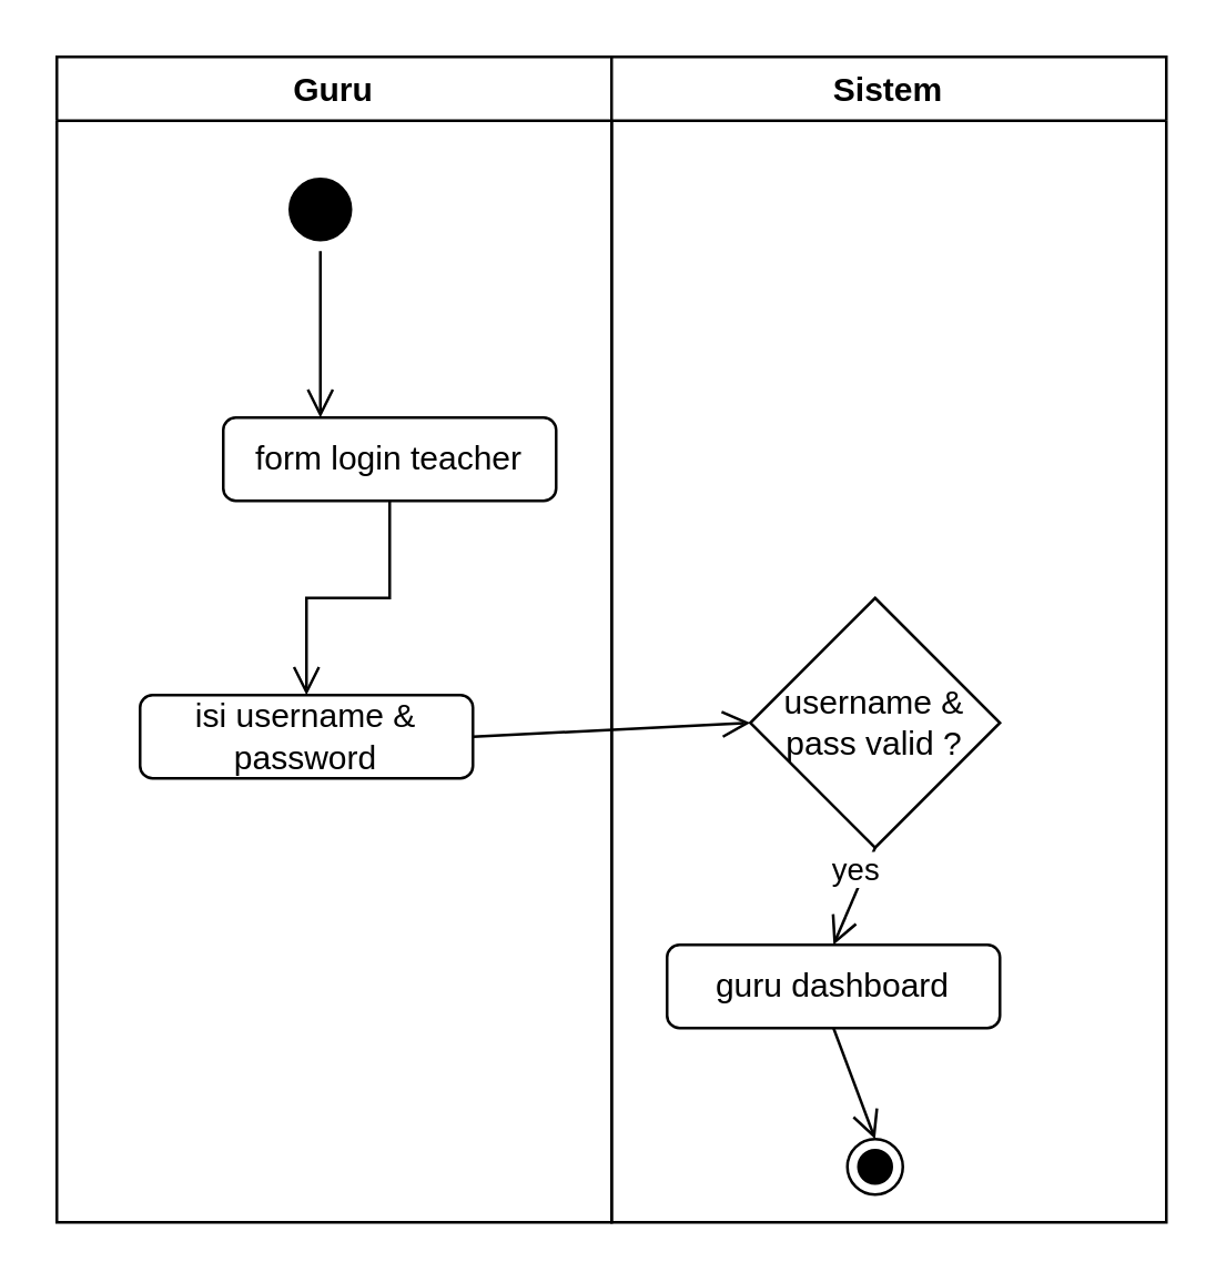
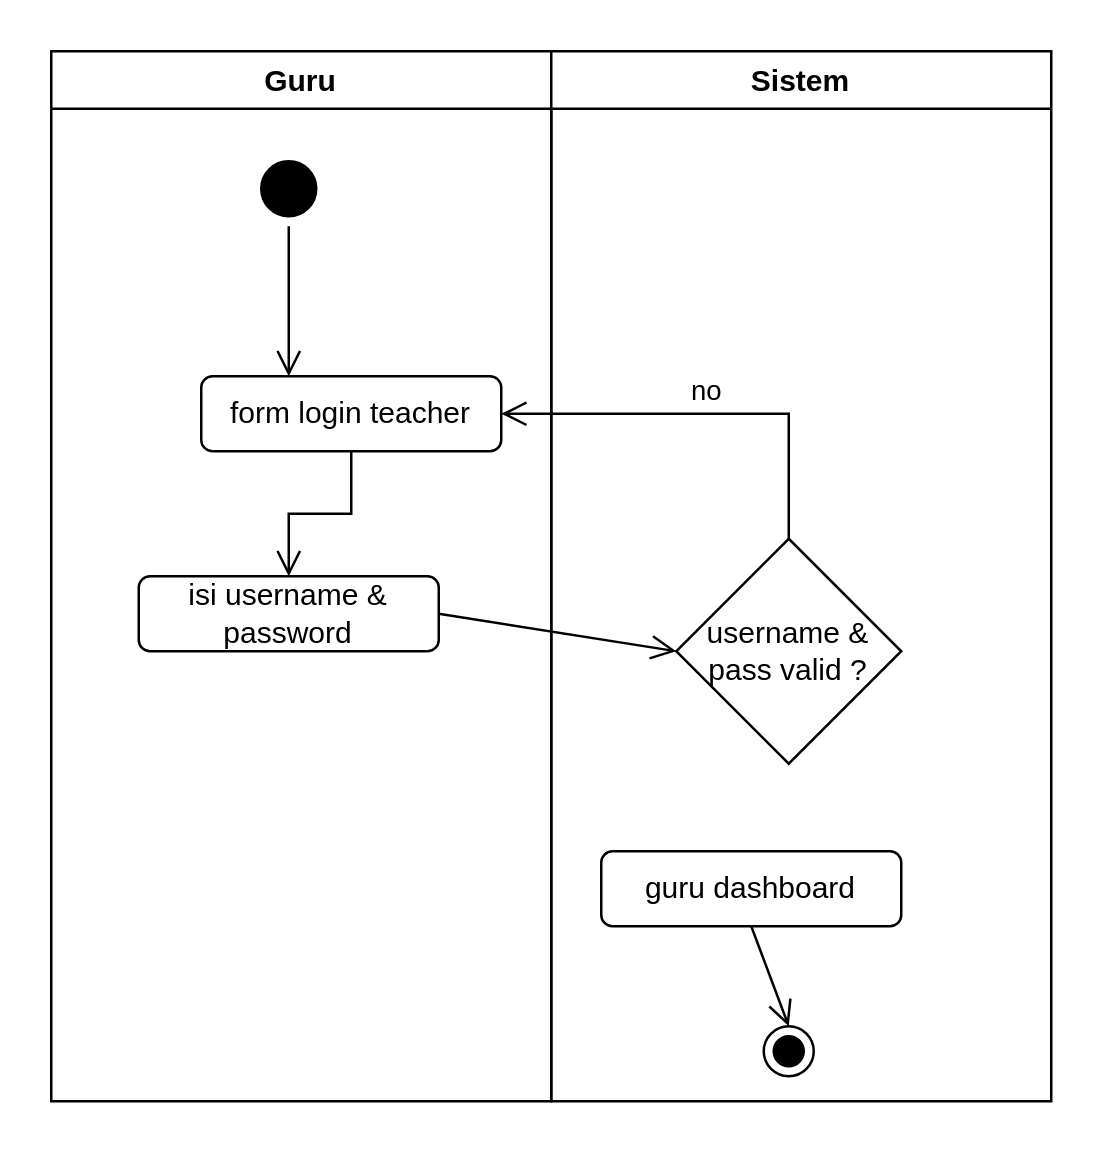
  <mxCell id="0" />
  <mxCell id="1" parent="0" />
  <mxCell id="2" value="Guru" style="swimlane;" vertex="1" parent="1"><mxGeometry x="20" y="20" width="200" height="420" as="geometry" /></mxCell>
  <mxCell id="3" value="" style="ellipse;html=1;shape=startState;fillColor=#000000;strokeColor=#000000;" vertex="1" parent="2"><mxGeometry x="80" y="40" width="30" height="30" as="geometry" /></mxCell>
  <mxCell id="4" value="" style="edgeStyle=orthogonalEdgeStyle;html=1;verticalAlign=bottom;endArrow=open;endSize=8;strokeColor=#000000;rounded=0;" edge="1" parent="2" source="3"><mxGeometry relative="1" as="geometry"><mxPoint x="95" y="130" as="targetPoint" /></mxGeometry></mxCell>
  <mxCell id="5" value="form login teacher" style="rounded=1;whiteSpace=wrap;html=1;strokeColor=#000000;" vertex="1" parent="2"><mxGeometry x="60" y="130" width="120" height="30" as="geometry" /></mxCell>
- <mxCell id="6" value="isi username &amp;amp; password" style="rounded=1;whiteSpace=wrap;html=1;strokeColor=#000000;" vertex="1" parent="2"><mxGeometry x="30" y="230" width="120" height="30" as="geometry" /></mxCell>
+ <mxCell id="6" value="isi username &amp;amp; password" style="rounded=1;whiteSpace=wrap;html=1;strokeColor=#000000;" vertex="1" parent="2"><mxGeometry x="35" y="210" width="120" height="30" as="geometry" /></mxCell>
  <mxCell id="7" value="" style="edgeStyle=orthogonalEdgeStyle;html=1;verticalAlign=bottom;endArrow=open;endSize=8;strokeColor=#000000;rounded=0;entryX=0.5;entryY=0;entryDx=0;entryDy=0;exitX=0.5;exitY=1;exitDx=0;exitDy=0;" edge="1" parent="2" source="5" target="6"><mxGeometry relative="1" as="geometry"><mxPoint x="105" y="140" as="targetPoint" /><mxPoint x="105" y="80" as="sourcePoint" /></mxGeometry></mxCell>
  <mxCell id="8" value="Sistem" style="swimlane;" vertex="1" parent="1"><mxGeometry x="220" y="20" width="200" height="420" as="geometry" /></mxCell>
  <mxCell id="9" value="guru dashboard" style="rounded=1;whiteSpace=wrap;html=1;strokeColor=#000000;" vertex="1" parent="8"><mxGeometry x="20" y="320" width="120" height="30" as="geometry" /></mxCell>
  <mxCell id="10" value="" style="ellipse;html=1;shape=endState;fillColor=#000000;strokeColor=#000000;" vertex="1" parent="8"><mxGeometry x="85" y="390" width="20" height="20" as="geometry" /></mxCell>
  <mxCell id="11" value="" style="html=1;verticalAlign=bottom;endArrow=open;endSize=8;strokeColor=#000000;rounded=0;entryX=0.5;entryY=0;entryDx=0;entryDy=0;exitX=0.5;exitY=1;exitDx=0;exitDy=0;" edge="1" parent="8" source="9" target="10"><mxGeometry relative="1" as="geometry"><mxPoint x="105" y="330" as="targetPoint" /><mxPoint x="105" y="280" as="sourcePoint" /></mxGeometry></mxCell>
  <mxCell id="12" value="username &amp;amp; pass valid ?" style="rhombus;whiteSpace=wrap;html=1;strokeColor=#000000;" vertex="1" parent="1"><mxGeometry x="270" y="215" width="90" height="90" as="geometry" /></mxCell>
  <mxCell id="13" value="" style="html=1;verticalAlign=bottom;endArrow=open;endSize=8;strokeColor=#000000;rounded=0;entryX=0;entryY=0.5;entryDx=0;entryDy=0;exitX=1;exitY=0.5;exitDx=0;exitDy=0;" edge="1" parent="1" source="6" target="12"><mxGeometry relative="1" as="geometry"><mxPoint x="125" y="230" as="targetPoint" /><mxPoint x="125" y="190" as="sourcePoint" /></mxGeometry></mxCell>
- <mxCell id="15" value="yes" style="html=1;verticalAlign=bottom;endArrow=open;endSize=8;strokeColor=#000000;rounded=0;entryX=0.5;entryY=0;entryDx=0;entryDy=0;exitX=0.5;exitY=1;exitDx=0;exitDy=0;" edge="1" parent="1" source="12" target="9"><mxGeometry relative="1" as="geometry"><mxPoint x="280" y="255" as="targetPoint" /><mxPoint x="185" y="255" as="sourcePoint" /></mxGeometry></mxCell>
+ <mxCell id="14" value="no" style="html=1;verticalAlign=bottom;endArrow=open;endSize=8;strokeColor=#000000;rounded=0;entryX=1;entryY=0.5;entryDx=0;entryDy=0;exitX=0.5;exitY=0;exitDx=0;exitDy=0;edgeStyle=orthogonalEdgeStyle;" edge="1" parent="1" source="12" target="5"><mxGeometry relative="1" as="geometry"><mxPoint x="280" y="255" as="targetPoint" /><mxPoint x="185" y="255" as="sourcePoint" /></mxGeometry></mxCell>
